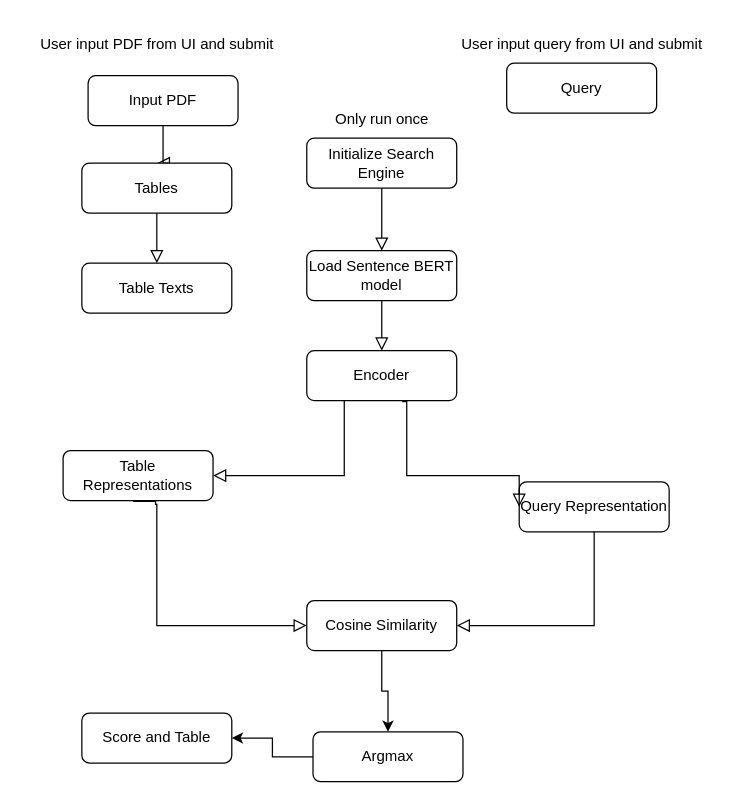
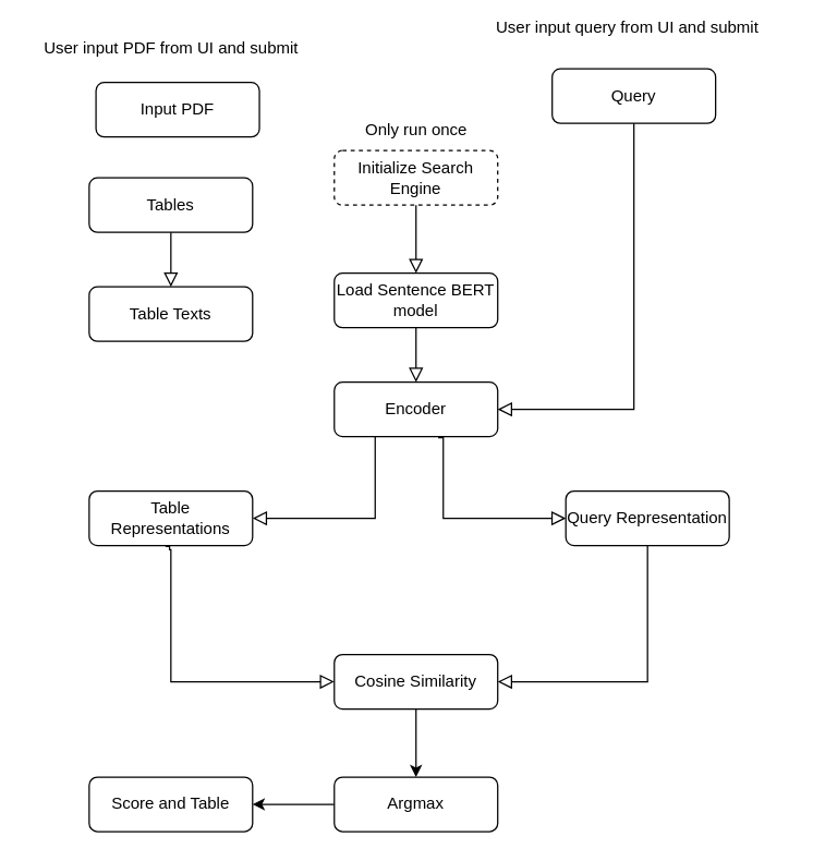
  <mxCell id="0" />
  <mxCell id="1" parent="0" />
- <mxCell id="2" value="" style="rounded=0;html=1;jettySize=auto;orthogonalLoop=1;fontSize=11;endArrow=block;endFill=0;endSize=8;strokeWidth=1;shadow=0;labelBackgroundColor=none;edgeStyle=orthogonalEdgeStyle;entryX=0.5;entryY=0;entryDx=0;entryDy=0;exitX=0.5;exitY=1;exitDx=0;exitDy=0;" parent="1" source="5" target="4" edge="1"><mxGeometry x="0.333" y="20" relative="1" as="geometry"><mxPoint as="offset" /><mxPoint x="205" y="-50" as="sourcePoint" /><mxPoint x="215" y="250" as="targetPoint" /><Array as="points"><mxPoint x="125" y="130" /><mxPoint x="125" y="130" /></Array></mxGeometry></mxCell>
- <mxCell id="3" value="Initialize Search Engine" style="rounded=1;whiteSpace=wrap;html=1;fontSize=12;glass=0;strokeWidth=1;shadow=0;" parent="1" vertex="1"><mxGeometry x="245" y="110" width="120" height="40" as="geometry" /></mxCell>
+ <mxCell id="3" value="Initialize Search Engine" style="rounded=1;whiteSpace=wrap;html=1;fontSize=12;glass=0;strokeWidth=1;shadow=0;dashed=1;" parent="1" vertex="1"><mxGeometry x="245" y="110" width="120" height="40" as="geometry" /></mxCell>
  <mxCell id="4" value="Tables" style="rounded=1;whiteSpace=wrap;html=1;fontSize=12;glass=0;strokeWidth=1;shadow=0;" vertex="1" parent="1"><mxGeometry x="65" y="130" width="120" height="40" as="geometry" /></mxCell>
  <mxCell id="5" value="Input PDF" style="rounded=1;whiteSpace=wrap;html=1;fontSize=12;glass=0;strokeWidth=1;shadow=0;" vertex="1" parent="1"><mxGeometry x="70" y="60" width="120" height="40" as="geometry" /></mxCell>
  <mxCell id="6" value="Table Texts" style="rounded=1;whiteSpace=wrap;html=1;fontSize=12;glass=0;strokeWidth=1;shadow=0;" vertex="1" parent="1"><mxGeometry x="65" y="210" width="120" height="40" as="geometry" /></mxCell>
  <mxCell id="7" value="" style="rounded=0;html=1;jettySize=auto;orthogonalLoop=1;fontSize=11;endArrow=block;endFill=0;endSize=8;strokeWidth=1;shadow=0;labelBackgroundColor=none;edgeStyle=orthogonalEdgeStyle;entryX=0.5;entryY=0;entryDx=0;entryDy=0;exitX=0.5;exitY=1;exitDx=0;exitDy=0;" edge="1" parent="1" source="4" target="6"><mxGeometry x="0.333" y="20" relative="1" as="geometry"><mxPoint as="offset" /><mxPoint x="135" y="100" as="sourcePoint" /><mxPoint x="135" y="140" as="targetPoint" /><Array as="points"><mxPoint x="125" y="190" /><mxPoint x="125" y="190" /></Array></mxGeometry></mxCell>
- <mxCell id="8" value="Table Representations" style="rounded=1;whiteSpace=wrap;html=1;fontSize=12;glass=0;strokeWidth=1;shadow=0;" vertex="1" parent="1"><mxGeometry x="50" y="360" width="120" height="40" as="geometry" /></mxCell>
+ <mxCell id="8" value="Table Representations" style="rounded=1;whiteSpace=wrap;html=1;fontSize=12;glass=0;strokeWidth=1;shadow=0;" vertex="1" parent="1"><mxGeometry x="65" y="360" width="120" height="40" as="geometry" /></mxCell>
  <mxCell id="9" value="Query" style="rounded=1;whiteSpace=wrap;html=1;fontSize=12;glass=0;strokeWidth=1;shadow=0;" vertex="1" parent="1"><mxGeometry x="405" y="50" width="120" height="40" as="geometry" /></mxCell>
- <mxCell id="10" value="Query Representation" style="rounded=1;whiteSpace=wrap;html=1;fontSize=12;glass=0;strokeWidth=1;shadow=0;" vertex="1" parent="1"><mxGeometry x="415" y="385" width="120" height="40" as="geometry" /></mxCell>
+ <mxCell id="10" value="Query Representation" style="rounded=1;whiteSpace=wrap;html=1;fontSize=12;glass=0;strokeWidth=1;shadow=0;" vertex="1" parent="1"><mxGeometry x="415" y="360" width="120" height="40" as="geometry" /></mxCell>
  <mxCell id="11" value="" style="edgeStyle=orthogonalEdgeStyle;rounded=0;orthogonalLoop=1;jettySize=auto;html=1;" edge="1" parent="1" source="12" target="15"><mxGeometry relative="1" as="geometry" /></mxCell>
  <mxCell id="12" value="Cosine Similarity" style="rounded=1;whiteSpace=wrap;html=1;fontSize=12;glass=0;strokeWidth=1;shadow=0;" vertex="1" parent="1"><mxGeometry x="245" y="480" width="120" height="40" as="geometry" /></mxCell>
  <mxCell id="13" value="Score and Table" style="rounded=1;whiteSpace=wrap;html=1;fontSize=12;glass=0;strokeWidth=1;shadow=0;" vertex="1" parent="1"><mxGeometry x="65" y="570" width="120" height="40" as="geometry" /></mxCell>
  <mxCell id="14" value="" style="edgeStyle=orthogonalEdgeStyle;rounded=0;orthogonalLoop=1;jettySize=auto;html=1;" edge="1" parent="1" source="15" target="13"><mxGeometry relative="1" as="geometry" /></mxCell>
- <mxCell id="15" value="Argmax" style="rounded=1;whiteSpace=wrap;html=1;fontSize=12;glass=0;strokeWidth=1;shadow=0;" vertex="1" parent="1"><mxGeometry x="250" y="585" width="120" height="40" as="geometry" /></mxCell>
+ <mxCell id="15" value="Argmax" style="rounded=1;whiteSpace=wrap;html=1;fontSize=12;glass=0;strokeWidth=1;shadow=0;" vertex="1" parent="1"><mxGeometry x="245" y="570" width="120" height="40" as="geometry" /></mxCell>
  <mxCell id="16" value="Encoder" style="rounded=1;whiteSpace=wrap;html=1;fontSize=12;glass=0;strokeWidth=1;shadow=0;" vertex="1" parent="1"><mxGeometry x="245" y="280" width="120" height="40" as="geometry" /></mxCell>
  <mxCell id="17" value="Load Sentence BERT model" style="rounded=1;whiteSpace=wrap;html=1;fontSize=12;glass=0;strokeWidth=1;shadow=0;" vertex="1" parent="1"><mxGeometry x="245" y="200" width="120" height="40" as="geometry" /></mxCell>
  <mxCell id="18" value="" style="rounded=0;html=1;jettySize=auto;orthogonalLoop=1;fontSize=11;endArrow=block;endFill=0;endSize=8;strokeWidth=1;shadow=0;labelBackgroundColor=none;edgeStyle=orthogonalEdgeStyle;entryX=0.5;entryY=0;entryDx=0;entryDy=0;exitX=0.5;exitY=1;exitDx=0;exitDy=0;" edge="1" parent="1" source="3" target="17"><mxGeometry x="0.333" y="20" relative="1" as="geometry"><mxPoint as="offset" /><mxPoint x="135" y="100" as="sourcePoint" /><mxPoint x="135" y="140" as="targetPoint" /><Array as="points"><mxPoint x="305" y="180" /><mxPoint x="305" y="180" /></Array></mxGeometry></mxCell>
  <mxCell id="19" value="" style="rounded=0;html=1;jettySize=auto;orthogonalLoop=1;fontSize=11;endArrow=block;endFill=0;endSize=8;strokeWidth=1;shadow=0;labelBackgroundColor=none;edgeStyle=orthogonalEdgeStyle;entryX=0.5;entryY=0;entryDx=0;entryDy=0;exitX=0.5;exitY=1;exitDx=0;exitDy=0;" edge="1" parent="1" source="17" target="16"><mxGeometry x="0.333" y="20" relative="1" as="geometry"><mxPoint as="offset" /><mxPoint x="315" y="160" as="sourcePoint" /><mxPoint x="315" y="210" as="targetPoint" /><Array as="points"><mxPoint x="305" y="260" /><mxPoint x="305" y="260" /></Array></mxGeometry></mxCell>
+ <mxCell id="20" value="" style="rounded=0;html=1;jettySize=auto;orthogonalLoop=1;fontSize=11;endArrow=block;endFill=0;endSize=8;strokeWidth=1;shadow=0;labelBackgroundColor=none;edgeStyle=orthogonalEdgeStyle;entryX=1;entryY=0.5;entryDx=0;entryDy=0;exitX=0.5;exitY=1;exitDx=0;exitDy=0;" edge="1" parent="1" source="9" target="16"><mxGeometry x="0.333" y="20" relative="1" as="geometry"><mxPoint as="offset" /><mxPoint x="135" y="260" as="sourcePoint" /><mxPoint x="255" y="310" as="targetPoint" /><Array as="points"><mxPoint x="465" y="300" /></Array></mxGeometry></mxCell>
  <mxCell id="21" value="" style="rounded=0;html=1;jettySize=auto;orthogonalLoop=1;fontSize=11;endArrow=block;endFill=0;endSize=8;strokeWidth=1;shadow=0;labelBackgroundColor=none;edgeStyle=orthogonalEdgeStyle;entryX=1;entryY=0.5;entryDx=0;entryDy=0;exitX=0.25;exitY=1;exitDx=0;exitDy=0;" edge="1" parent="1" source="16" target="8"><mxGeometry x="0.333" y="20" relative="1" as="geometry"><mxPoint as="offset" /><mxPoint x="135" y="260" as="sourcePoint" /><mxPoint x="255" y="310" as="targetPoint" /><Array as="points"><mxPoint x="275" y="380" /></Array></mxGeometry></mxCell>
  <mxCell id="22" value="" style="rounded=0;html=1;jettySize=auto;orthogonalLoop=1;fontSize=11;endArrow=block;endFill=0;endSize=8;strokeWidth=1;shadow=0;labelBackgroundColor=none;edgeStyle=orthogonalEdgeStyle;entryX=0;entryY=0.5;entryDx=0;entryDy=0;exitX=0.636;exitY=1.02;exitDx=0;exitDy=0;exitPerimeter=0;" edge="1" parent="1" source="16" target="10"><mxGeometry x="0.333" y="20" relative="1" as="geometry"><mxPoint as="offset" /><mxPoint x="285" y="330" as="sourcePoint" /><mxPoint x="195" y="390" as="targetPoint" /><Array as="points"><mxPoint x="325" y="321" /><mxPoint x="325" y="380" /></Array></mxGeometry></mxCell>
  <mxCell id="23" value="" style="rounded=0;html=1;jettySize=auto;orthogonalLoop=1;fontSize=11;endArrow=block;endFill=0;endSize=8;strokeWidth=1;shadow=0;labelBackgroundColor=none;edgeStyle=orthogonalEdgeStyle;entryX=1;entryY=0.5;entryDx=0;entryDy=0;exitX=0.5;exitY=1;exitDx=0;exitDy=0;" edge="1" parent="1" source="10" target="12"><mxGeometry x="0.333" y="20" relative="1" as="geometry"><mxPoint as="offset" /><mxPoint x="485" y="430" as="sourcePoint" /><mxPoint x="395" y="490" as="targetPoint" /><Array as="points"><mxPoint x="475" y="500" /></Array></mxGeometry></mxCell>
  <mxCell id="24" value="" style="rounded=0;html=1;jettySize=auto;orthogonalLoop=1;fontSize=11;endArrow=block;endFill=0;endSize=8;strokeWidth=1;shadow=0;labelBackgroundColor=none;edgeStyle=orthogonalEdgeStyle;entryX=0;entryY=0.5;entryDx=0;entryDy=0;exitX=0.467;exitY=1.018;exitDx=0;exitDy=0;exitPerimeter=0;" edge="1" parent="1" source="8" target="12"><mxGeometry x="0.333" y="20" relative="1" as="geometry"><mxPoint as="offset" /><mxPoint x="485" y="410" as="sourcePoint" /><mxPoint x="375" y="510" as="targetPoint" /><Array as="points"><mxPoint x="124" y="401" /><mxPoint x="124" y="403" /><mxPoint x="125" y="403" /><mxPoint x="125" y="500" /></Array></mxGeometry></mxCell>
  <mxCell id="25" value="Only run once" style="text;html=1;align=center;verticalAlign=middle;resizable=0;points=[];autosize=1;strokeColor=none;fillColor=none;" vertex="1" parent="1"><mxGeometry x="255" y="80" width="100" height="30" as="geometry" /></mxCell>
  <mxCell id="26" value="User input PDF from UI and submit" style="text;html=1;align=center;verticalAlign=middle;resizable=0;points=[];autosize=1;strokeColor=none;fillColor=none;" vertex="1" parent="1"><mxGeometry x="20" y="20" width="210" height="30" as="geometry" /></mxCell>
- <mxCell id="27" value="User input query from UI and submit" style="text;html=1;align=center;verticalAlign=middle;resizable=0;points=[];autosize=1;strokeColor=none;fillColor=none;" vertex="1" parent="1"><mxGeometry x="355" y="20" width="220" height="30" as="geometry" /></mxCell>
+ <mxCell id="27" value="User input query from UI and submit" style="text;html=1;align=center;verticalAlign=middle;resizable=0;points=[];autosize=1;strokeColor=none;fillColor=none;" vertex="1" parent="1"><mxGeometry x="350" y="5" width="220" height="30" as="geometry" /></mxCell>
